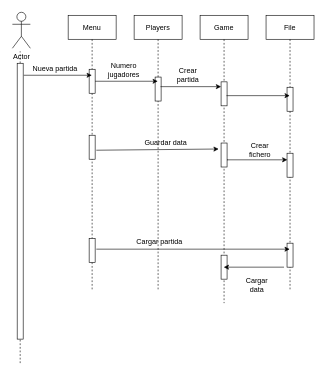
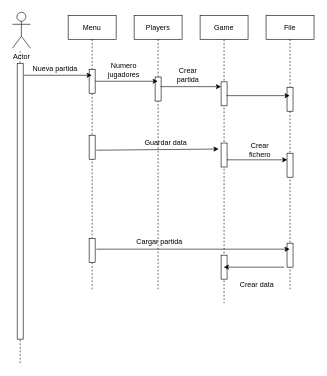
  <mxCell id="0" />
  <mxCell id="1" parent="0" />
  <mxCell id="2" value="Menu" style="shape=umlLifeline;perimeter=lifelinePerimeter;container=1;collapsible=0;recursiveResize=0;rounded=0;shadow=0;strokeWidth=1;" parent="1" vertex="1"><mxGeometry x="113" y="25" width="80" height="460" as="geometry" /></mxCell>
  <mxCell id="3" value="" style="points=[];perimeter=orthogonalPerimeter;rounded=0;shadow=0;strokeWidth=1;" vertex="1" parent="2"><mxGeometry x="35" y="90" width="10" height="40" as="geometry" /></mxCell>
  <mxCell id="4" value="" style="points=[];perimeter=orthogonalPerimeter;rounded=0;shadow=0;strokeWidth=1;" vertex="1" parent="2"><mxGeometry x="35" y="200" width="10" height="40" as="geometry" /></mxCell>
  <mxCell id="5" value="Actor" style="shape=umlActor;verticalLabelPosition=bottom;verticalAlign=top;html=1;outlineConnect=0;" vertex="1" parent="1"><mxGeometry x="20" y="20" width="30" height="60" as="geometry" /></mxCell>
  <mxCell id="6" value="" style="endArrow=none;dashed=1;html=1;rounded=0;startArrow=none;" edge="1" parent="1" source="18"><mxGeometry width="50" height="50" relative="1" as="geometry"><mxPoint x="33" y="395" as="sourcePoint" /><mxPoint x="33" y="85" as="targetPoint" /></mxGeometry></mxCell>
  <mxCell id="7" value="Players" style="shape=umlLifeline;perimeter=lifelinePerimeter;container=1;collapsible=0;recursiveResize=0;rounded=0;shadow=0;strokeWidth=1;" vertex="1" parent="1"><mxGeometry x="223" y="25" width="80" height="460" as="geometry" /></mxCell>
  <mxCell id="8" value="" style="points=[];perimeter=orthogonalPerimeter;rounded=0;shadow=0;strokeWidth=1;" vertex="1" parent="7"><mxGeometry x="35" y="103" width="10" height="40" as="geometry" /></mxCell>
  <mxCell id="9" value="Guardar data" style="text;html=1;strokeColor=none;fillColor=none;align=center;verticalAlign=middle;whiteSpace=wrap;rounded=0;" vertex="1" parent="7"><mxGeometry x="-11.75" y="197" width="130" height="30" as="geometry" /></mxCell>
  <mxCell id="10" value="Game" style="shape=umlLifeline;perimeter=lifelinePerimeter;container=1;collapsible=0;recursiveResize=0;rounded=0;shadow=0;strokeWidth=1;" vertex="1" parent="1"><mxGeometry x="333" y="25" width="80" height="480" as="geometry" /></mxCell>
  <mxCell id="11" value="" style="points=[];perimeter=orthogonalPerimeter;rounded=0;shadow=0;strokeWidth=1;" vertex="1" parent="10"><mxGeometry x="35" y="111" width="10" height="40" as="geometry" /></mxCell>
  <mxCell id="12" value="" style="points=[];perimeter=orthogonalPerimeter;rounded=0;shadow=0;strokeWidth=1;" vertex="1" parent="10"><mxGeometry x="35" y="213" width="10" height="40" as="geometry" /></mxCell>
  <mxCell id="13" value="" style="points=[];perimeter=orthogonalPerimeter;rounded=0;shadow=0;strokeWidth=1;" vertex="1" parent="10"><mxGeometry x="35" y="400" width="10" height="40" as="geometry" /></mxCell>
  <mxCell id="14" value="File" style="shape=umlLifeline;perimeter=lifelinePerimeter;container=1;collapsible=0;recursiveResize=0;rounded=0;shadow=0;strokeWidth=1;" vertex="1" parent="1"><mxGeometry x="443" y="25" width="80" height="460" as="geometry" /></mxCell>
  <mxCell id="15" value="" style="points=[];perimeter=orthogonalPerimeter;rounded=0;shadow=0;strokeWidth=1;" vertex="1" parent="14"><mxGeometry x="35" y="120" width="10" height="40" as="geometry" /></mxCell>
  <mxCell id="16" value="" style="points=[];perimeter=orthogonalPerimeter;rounded=0;shadow=0;strokeWidth=1;" vertex="1" parent="14"><mxGeometry x="35" y="230" width="10" height="40" as="geometry" /></mxCell>
  <mxCell id="17" value="" style="points=[];perimeter=orthogonalPerimeter;rounded=0;shadow=0;strokeWidth=1;" vertex="1" parent="14"><mxGeometry x="35" y="380" width="10" height="40" as="geometry" /></mxCell>
  <mxCell id="18" value="" style="points=[];perimeter=orthogonalPerimeter;rounded=0;shadow=0;strokeWidth=1;" parent="1" vertex="1"><mxGeometry x="28" y="105" width="10" height="460" as="geometry" /></mxCell>
  <mxCell id="19" value="" style="endArrow=none;dashed=1;html=1;rounded=0;" edge="1" parent="1" target="18"><mxGeometry width="50" height="50" relative="1" as="geometry"><mxPoint x="33" y="605" as="sourcePoint" /><mxPoint x="33" y="85" as="targetPoint" /></mxGeometry></mxCell>
  <mxCell id="20" value="" style="endArrow=classic;html=1;rounded=0;exitX=-0.02;exitY=0.833;exitDx=0;exitDy=0;exitPerimeter=0;" edge="1" parent="1" source="21" target="2"><mxGeometry width="50" height="50" relative="1" as="geometry"><mxPoint x="413" y="375" as="sourcePoint" /><mxPoint x="463" y="325" as="targetPoint" /></mxGeometry></mxCell>
  <mxCell id="21" value="Nueva partida" style="text;html=1;align=center;verticalAlign=middle;resizable=0;points=[];autosize=1;strokeColor=none;fillColor=none;" vertex="1" parent="1"><mxGeometry x="41" y="100" width="100" height="30" as="geometry" /></mxCell>
  <mxCell id="22" value="" style="endArrow=classic;html=1;rounded=0;" edge="1" parent="1" source="3" target="7"><mxGeometry width="50" height="50" relative="1" as="geometry"><mxPoint x="203" y="145" as="sourcePoint" /><mxPoint x="243" y="135" as="targetPoint" /></mxGeometry></mxCell>
  <mxCell id="23" value="Numero jugadores" style="text;html=1;strokeColor=none;fillColor=none;align=center;verticalAlign=middle;whiteSpace=wrap;rounded=0;" vertex="1" parent="1"><mxGeometry x="176" y="101" width="60" height="30" as="geometry" /></mxCell>
  <mxCell id="24" value="" style="endArrow=classic;html=1;rounded=0;exitX=0.9;exitY=0.4;exitDx=0;exitDy=0;exitPerimeter=0;" edge="1" parent="1" source="8" target="11"><mxGeometry width="50" height="50" relative="1" as="geometry"><mxPoint x="313" y="155" as="sourcePoint" /><mxPoint x="353" y="135" as="targetPoint" /></mxGeometry></mxCell>
  <mxCell id="25" value="" style="endArrow=classic;html=1;rounded=0;exitX=0.9;exitY=0.575;exitDx=0;exitDy=0;exitPerimeter=0;" edge="1" parent="1" source="11" target="14"><mxGeometry width="50" height="50" relative="1" as="geometry"><mxPoint x="403" y="155" as="sourcePoint" /><mxPoint x="453" y="155" as="targetPoint" /></mxGeometry></mxCell>
  <mxCell id="26" value="" style="endArrow=classic;html=1;rounded=0;entryX=-0.4;entryY=0.25;entryDx=0;entryDy=0;entryPerimeter=0;" edge="1" parent="1" target="12"><mxGeometry width="50" height="50" relative="1" as="geometry"><mxPoint x="160" y="250" as="sourcePoint" /><mxPoint x="259.5" y="250" as="targetPoint" /></mxGeometry></mxCell>
  <mxCell id="27" value="" style="endArrow=classic;html=1;rounded=0;startArrow=none;" edge="1" parent="1" source="12"><mxGeometry width="50" height="50" relative="1" as="geometry"><mxPoint x="379" y="266" as="sourcePoint" /><mxPoint x="478.5" y="266" as="targetPoint" /></mxGeometry></mxCell>
  <mxCell id="28" value="Crear partida" style="text;html=1;strokeColor=none;fillColor=none;align=center;verticalAlign=middle;whiteSpace=wrap;rounded=0;" vertex="1" parent="1"><mxGeometry x="283" y="110" width="60" height="30" as="geometry" /></mxCell>
  <mxCell id="29" value="" style="endArrow=classic;html=1;rounded=0;exitX=1.5;exitY=0.75;exitDx=0;exitDy=0;exitPerimeter=0;" edge="1" parent="1" target="14"><mxGeometry width="50" height="50" relative="1" as="geometry"><mxPoint x="160" y="415" as="sourcePoint" /><mxPoint x="369.5" y="415" as="targetPoint" /></mxGeometry></mxCell>
  <mxCell id="30" value="Cargar partida" style="text;html=1;strokeColor=none;fillColor=none;align=center;verticalAlign=middle;whiteSpace=wrap;rounded=0;" vertex="1" parent="1"><mxGeometry x="212.5" y="388" width="105" height="30" as="geometry" /></mxCell>
  <mxCell id="31" value="Crear fichero" style="text;html=1;strokeColor=none;fillColor=none;align=center;verticalAlign=middle;whiteSpace=wrap;rounded=0;" vertex="1" parent="1"><mxGeometry x="403" y="234" width="60" height="30" as="geometry" /></mxCell>
  <mxCell id="32" value="" style="endArrow=none;html=1;rounded=0;" edge="1" parent="1" target="12"><mxGeometry width="50" height="50" relative="1" as="geometry"><mxPoint x="379" y="266" as="sourcePoint" /><mxPoint x="478.5" y="266" as="targetPoint" /></mxGeometry></mxCell>
  <mxCell id="33" value="" style="points=[];perimeter=orthogonalPerimeter;rounded=0;shadow=0;strokeWidth=1;" vertex="1" parent="1"><mxGeometry x="148" y="397" width="10" height="40" as="geometry" /></mxCell>
  <mxCell id="34" value="" style="endArrow=classic;html=1;rounded=0;" edge="1" parent="1" target="10"><mxGeometry width="50" height="50" relative="1" as="geometry"><mxPoint x="473" y="445" as="sourcePoint" /><mxPoint x="463" y="435" as="targetPoint" /></mxGeometry></mxCell>
- <mxCell id="35" value="Cargar data" style="text;html=1;strokeColor=none;fillColor=none;align=center;verticalAlign=middle;whiteSpace=wrap;rounded=0;" vertex="1" parent="1"><mxGeometry x="398" y="460" width="60" height="30" as="geometry" /></mxCell>
+ <mxCell id="35" value="Crear data" style="text;html=1;strokeColor=none;fillColor=none;align=center;verticalAlign=middle;whiteSpace=wrap;rounded=0;" vertex="1" parent="1"><mxGeometry x="398" y="460" width="60" height="30" as="geometry" /></mxCell>
